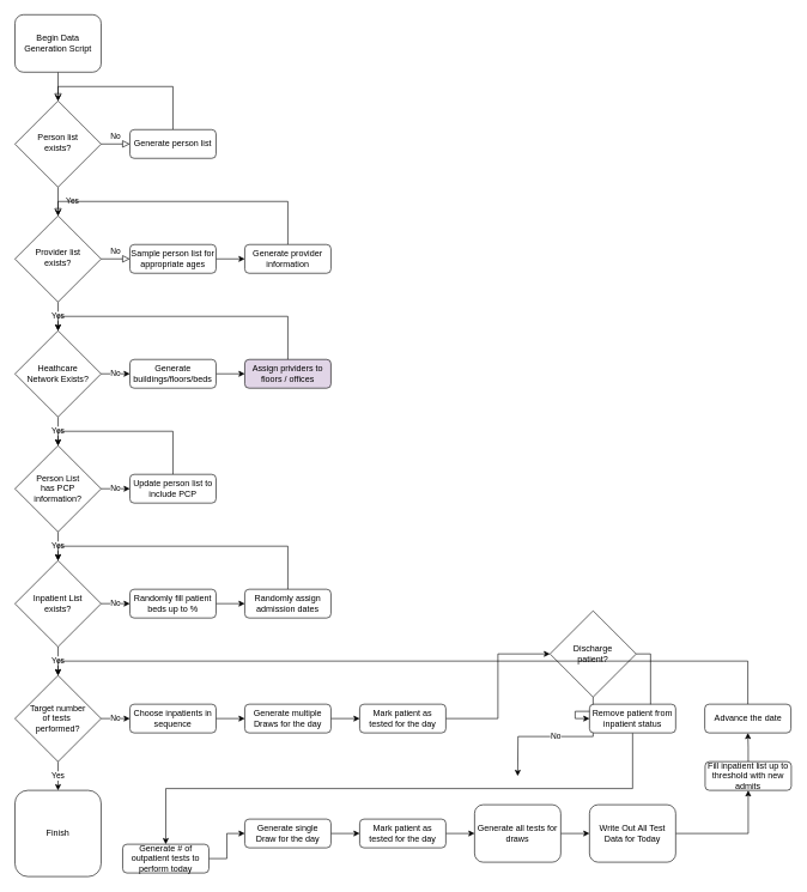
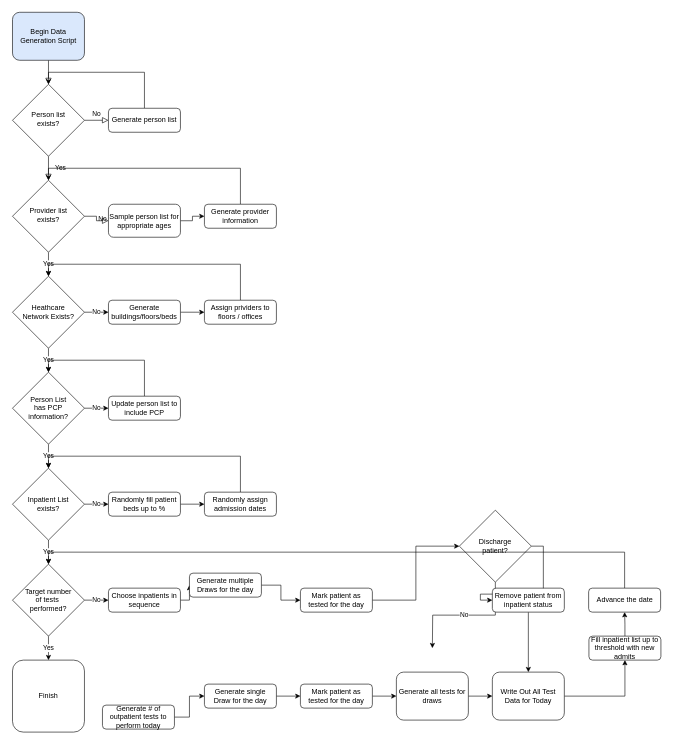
  <mxCell id="0" />
  <mxCell id="1" parent="0" />
  <mxCell id="2" value="" style="rounded=0;html=1;jettySize=auto;orthogonalLoop=1;fontSize=11;endArrow=block;endFill=0;endSize=8;strokeWidth=1;shadow=0;labelBackgroundColor=none;edgeStyle=orthogonalEdgeStyle;" parent="1" source="3" target="6" edge="1"><mxGeometry relative="1" as="geometry" /></mxCell>
- <mxCell id="3" value="Begin Data Generation Script" style="rounded=1;whiteSpace=wrap;html=1;fontSize=12;glass=0;strokeWidth=1;shadow=0;" parent="1" vertex="1"><mxGeometry x="20" y="20" width="120" height="80" as="geometry" /></mxCell>
+ <mxCell id="3" value="Begin Data Generation Script" style="rounded=1;whiteSpace=wrap;html=1;fontSize=12;glass=0;strokeWidth=1;shadow=0;fillColor=#dae8fc;" parent="1" vertex="1"><mxGeometry x="20" y="20" width="120" height="80" as="geometry" /></mxCell>
  <mxCell id="4" value="Yes" style="rounded=0;html=1;jettySize=auto;orthogonalLoop=1;fontSize=11;endArrow=block;endFill=0;endSize=8;strokeWidth=1;shadow=0;labelBackgroundColor=none;edgeStyle=orthogonalEdgeStyle;" parent="1" source="6" target="11" edge="1"><mxGeometry y="20" relative="1" as="geometry"><mxPoint as="offset" /></mxGeometry></mxCell>
  <mxCell id="5" value="No" style="edgeStyle=orthogonalEdgeStyle;rounded=0;html=1;jettySize=auto;orthogonalLoop=1;fontSize=11;endArrow=block;endFill=0;endSize=8;strokeWidth=1;shadow=0;labelBackgroundColor=none;" parent="1" source="6" target="8" edge="1"><mxGeometry y="10" relative="1" as="geometry"><mxPoint as="offset" /></mxGeometry></mxCell>
  <mxCell id="6" value="Person list &lt;br&gt;exists?" style="rhombus;whiteSpace=wrap;html=1;shadow=0;fontFamily=Helvetica;fontSize=12;align=center;strokeWidth=1;spacing=6;spacingTop=-4;" parent="1" vertex="1"><mxGeometry x="20" y="140" width="120" height="120" as="geometry" /></mxCell>
  <mxCell id="7" style="edgeStyle=orthogonalEdgeStyle;rounded=0;orthogonalLoop=1;jettySize=auto;html=1;exitX=0.5;exitY=0;exitDx=0;exitDy=0;entryX=0.5;entryY=0;entryDx=0;entryDy=0;" edge="1" parent="1" source="8" target="6"><mxGeometry relative="1" as="geometry"><Array as="points"><mxPoint x="240" y="120" /><mxPoint x="80" y="120" /></Array></mxGeometry></mxCell>
  <mxCell id="8" value="Generate person list" style="rounded=1;whiteSpace=wrap;html=1;fontSize=12;glass=0;strokeWidth=1;shadow=0;" parent="1" vertex="1"><mxGeometry x="180" y="180" width="120" height="40" as="geometry" /></mxCell>
  <mxCell id="9" value="No" style="edgeStyle=orthogonalEdgeStyle;rounded=0;html=1;jettySize=auto;orthogonalLoop=1;fontSize=11;endArrow=block;endFill=0;endSize=8;strokeWidth=1;shadow=0;labelBackgroundColor=none;" parent="1" source="11" target="13" edge="1"><mxGeometry y="10" relative="1" as="geometry"><mxPoint as="offset" /></mxGeometry></mxCell>
  <mxCell id="10" value="Yes" style="edgeStyle=orthogonalEdgeStyle;rounded=0;orthogonalLoop=1;jettySize=auto;html=1;exitX=0.5;exitY=1;exitDx=0;exitDy=0;entryX=0.5;entryY=0;entryDx=0;entryDy=0;" edge="1" parent="1" source="11" target="18"><mxGeometry relative="1" as="geometry" /></mxCell>
  <mxCell id="11" value="Provider list &lt;br&gt;exists?" style="rhombus;whiteSpace=wrap;html=1;shadow=0;fontFamily=Helvetica;fontSize=12;align=center;strokeWidth=1;spacing=6;spacingTop=-4;" parent="1" vertex="1"><mxGeometry x="20" y="300" width="120" height="120" as="geometry" /></mxCell>
  <mxCell id="12" value="" style="edgeStyle=orthogonalEdgeStyle;rounded=0;orthogonalLoop=1;jettySize=auto;html=1;" edge="1" parent="1" source="13" target="15"><mxGeometry relative="1" as="geometry" /></mxCell>
- <mxCell id="13" value="Sample person list for appropriate ages" style="rounded=1;whiteSpace=wrap;html=1;fontSize=12;glass=0;strokeWidth=1;shadow=0;" parent="1" vertex="1"><mxGeometry x="180" y="340" width="120" height="40" as="geometry" /></mxCell>
+ <mxCell id="13" value="Sample person list for appropriate ages" style="rounded=1;whiteSpace=wrap;html=1;fontSize=12;glass=0;strokeWidth=1;shadow=0;" parent="1" vertex="1"><mxGeometry x="180" y="340" width="120" height="55" as="geometry" /></mxCell>
  <mxCell id="14" style="edgeStyle=orthogonalEdgeStyle;rounded=0;orthogonalLoop=1;jettySize=auto;html=1;exitX=0.5;exitY=0;exitDx=0;exitDy=0;entryX=0.5;entryY=0;entryDx=0;entryDy=0;" edge="1" parent="1" source="15" target="11"><mxGeometry relative="1" as="geometry"><Array as="points"><mxPoint x="400" y="280" /><mxPoint x="80" y="280" /></Array></mxGeometry></mxCell>
  <mxCell id="15" value="Generate provider information" style="rounded=1;whiteSpace=wrap;html=1;fontSize=12;glass=0;strokeWidth=1;shadow=0;" vertex="1" parent="1"><mxGeometry x="340" y="340" width="120" height="40" as="geometry" /></mxCell>
  <mxCell id="16" value="No" style="edgeStyle=orthogonalEdgeStyle;rounded=0;orthogonalLoop=1;jettySize=auto;html=1;exitX=1;exitY=0.5;exitDx=0;exitDy=0;entryX=0;entryY=0.5;entryDx=0;entryDy=0;" edge="1" parent="1" source="18" target="20"><mxGeometry relative="1" as="geometry" /></mxCell>
  <mxCell id="17" value="Yes" style="edgeStyle=orthogonalEdgeStyle;rounded=0;orthogonalLoop=1;jettySize=auto;html=1;exitX=0.5;exitY=1;exitDx=0;exitDy=0;entryX=0.5;entryY=0;entryDx=0;entryDy=0;" edge="1" parent="1" source="18" target="25"><mxGeometry relative="1" as="geometry" /></mxCell>
  <mxCell id="18" value="Heathcare &lt;br&gt;Network Exists?" style="rhombus;whiteSpace=wrap;html=1;" vertex="1" parent="1"><mxGeometry x="20" y="460" width="120" height="120" as="geometry" /></mxCell>
  <mxCell id="19" style="edgeStyle=orthogonalEdgeStyle;rounded=0;orthogonalLoop=1;jettySize=auto;html=1;exitX=1;exitY=0.5;exitDx=0;exitDy=0;entryX=0;entryY=0.5;entryDx=0;entryDy=0;" edge="1" parent="1" source="20" target="22"><mxGeometry relative="1" as="geometry" /></mxCell>
  <mxCell id="20" value="Generate buildings/floors/beds" style="rounded=1;whiteSpace=wrap;html=1;fontSize=12;glass=0;strokeWidth=1;shadow=0;" vertex="1" parent="1"><mxGeometry x="180" y="500" width="120" height="40" as="geometry" /></mxCell>
  <mxCell id="21" style="edgeStyle=orthogonalEdgeStyle;rounded=0;orthogonalLoop=1;jettySize=auto;html=1;exitX=0.5;exitY=0;exitDx=0;exitDy=0;entryX=0.5;entryY=0;entryDx=0;entryDy=0;" edge="1" parent="1" source="22" target="18"><mxGeometry relative="1" as="geometry"><Array as="points"><mxPoint x="400" y="440" /><mxPoint x="80" y="440" /></Array></mxGeometry></mxCell>
- <mxCell id="22" value="Assign prividers to floors / offices" style="rounded=1;whiteSpace=wrap;html=1;fontSize=12;glass=0;strokeWidth=1;shadow=0;fillColor=#e1d5e7;" vertex="1" parent="1"><mxGeometry x="340" y="500" width="120" height="40" as="geometry" /></mxCell>
+ <mxCell id="22" value="Assign prividers to floors / offices" style="rounded=1;whiteSpace=wrap;html=1;fontSize=12;glass=0;strokeWidth=1;shadow=0;" vertex="1" parent="1"><mxGeometry x="340" y="500" width="120" height="40" as="geometry" /></mxCell>
  <mxCell id="23" value="No" style="edgeStyle=orthogonalEdgeStyle;rounded=0;orthogonalLoop=1;jettySize=auto;html=1;exitX=1;exitY=0.5;exitDx=0;exitDy=0;entryX=0;entryY=0.5;entryDx=0;entryDy=0;" edge="1" parent="1" source="25" target="27"><mxGeometry relative="1" as="geometry" /></mxCell>
  <mxCell id="24" value="Yes" style="edgeStyle=orthogonalEdgeStyle;rounded=0;orthogonalLoop=1;jettySize=auto;html=1;exitX=0.5;exitY=1;exitDx=0;exitDy=0;exitPerimeter=0;" edge="1" parent="1" source="25" target="30"><mxGeometry relative="1" as="geometry" /></mxCell>
  <mxCell id="25" value="Person List &lt;br&gt;has PCP &lt;br&gt;information?" style="rhombus;whiteSpace=wrap;html=1;" vertex="1" parent="1"><mxGeometry x="20" y="620" width="120" height="120" as="geometry" /></mxCell>
  <mxCell id="26" style="edgeStyle=orthogonalEdgeStyle;rounded=0;orthogonalLoop=1;jettySize=auto;html=1;exitX=0.5;exitY=0;exitDx=0;exitDy=0;entryX=0.5;entryY=0;entryDx=0;entryDy=0;" edge="1" parent="1" source="27" target="25"><mxGeometry relative="1" as="geometry"><Array as="points"><mxPoint x="240" y="600" /><mxPoint x="80" y="600" /></Array></mxGeometry></mxCell>
  <mxCell id="27" value="Update person list to include PCP" style="rounded=1;whiteSpace=wrap;html=1;fontSize=12;glass=0;strokeWidth=1;shadow=0;" vertex="1" parent="1"><mxGeometry x="180" y="660" width="120" height="40" as="geometry" /></mxCell>
  <mxCell id="28" value="No" style="edgeStyle=orthogonalEdgeStyle;rounded=0;orthogonalLoop=1;jettySize=auto;html=1;exitX=1;exitY=0.5;exitDx=0;exitDy=0;entryX=0;entryY=0.5;entryDx=0;entryDy=0;" edge="1" parent="1" source="30" target="32"><mxGeometry relative="1" as="geometry" /></mxCell>
  <mxCell id="29" value="Yes" style="edgeStyle=orthogonalEdgeStyle;rounded=0;orthogonalLoop=1;jettySize=auto;html=1;exitX=0.5;exitY=1;exitDx=0;exitDy=0;entryX=0.5;entryY=0;entryDx=0;entryDy=0;" edge="1" parent="1" source="30" target="35"><mxGeometry relative="1" as="geometry" /></mxCell>
  <mxCell id="30" value="Inpatient List&lt;br&gt;exists?" style="rhombus;whiteSpace=wrap;html=1;" vertex="1" parent="1"><mxGeometry x="20" y="780" width="120" height="120" as="geometry" /></mxCell>
  <mxCell id="31" style="edgeStyle=orthogonalEdgeStyle;rounded=0;orthogonalLoop=1;jettySize=auto;html=1;exitX=1;exitY=0.5;exitDx=0;exitDy=0;entryX=0;entryY=0.5;entryDx=0;entryDy=0;" edge="1" parent="1" source="32" target="46"><mxGeometry relative="1" as="geometry" /></mxCell>
  <mxCell id="32" value="Randomly fill patient beds up to %" style="rounded=1;whiteSpace=wrap;html=1;fontSize=12;glass=0;strokeWidth=1;shadow=0;" vertex="1" parent="1"><mxGeometry x="180" y="820" width="120" height="40" as="geometry" /></mxCell>
  <mxCell id="33" value="Yes" style="edgeStyle=orthogonalEdgeStyle;rounded=0;orthogonalLoop=1;jettySize=auto;html=1;exitX=0.5;exitY=1;exitDx=0;exitDy=0;" edge="1" parent="1" source="35" target="36"><mxGeometry relative="1" as="geometry" /></mxCell>
  <mxCell id="34" value="No" style="edgeStyle=orthogonalEdgeStyle;rounded=0;orthogonalLoop=1;jettySize=auto;html=1;exitX=1;exitY=0.5;exitDx=0;exitDy=0;entryX=0;entryY=0.5;entryDx=0;entryDy=0;" edge="1" parent="1" source="35" target="38"><mxGeometry relative="1" as="geometry" /></mxCell>
  <mxCell id="35" value="Target number&lt;br&gt;of tests&amp;nbsp;&lt;br&gt;performed?" style="rhombus;whiteSpace=wrap;html=1;" vertex="1" parent="1"><mxGeometry x="20" y="940" width="120" height="120" as="geometry" /></mxCell>
  <mxCell id="36" value="Finish" style="rounded=1;whiteSpace=wrap;html=1;fontSize=12;glass=0;strokeWidth=1;shadow=0;" vertex="1" parent="1"><mxGeometry x="20" y="1100" width="120" height="120" as="geometry" /></mxCell>
  <mxCell id="37" style="edgeStyle=orthogonalEdgeStyle;rounded=0;orthogonalLoop=1;jettySize=auto;html=1;exitX=1;exitY=0.5;exitDx=0;exitDy=0;entryX=0;entryY=0.5;entryDx=0;entryDy=0;" edge="1" parent="1" source="38" target="40"><mxGeometry relative="1" as="geometry" /></mxCell>
  <mxCell id="38" value="Choose inpatients in sequence" style="rounded=1;whiteSpace=wrap;html=1;fontSize=12;glass=0;strokeWidth=1;shadow=0;" vertex="1" parent="1"><mxGeometry x="180" y="980" width="120" height="40" as="geometry" /></mxCell>
  <mxCell id="39" style="edgeStyle=orthogonalEdgeStyle;rounded=0;orthogonalLoop=1;jettySize=auto;html=1;exitX=1;exitY=0.5;exitDx=0;exitDy=0;entryX=0;entryY=0.5;entryDx=0;entryDy=0;" edge="1" parent="1" source="40" target="42"><mxGeometry relative="1" as="geometry" /></mxCell>
- <mxCell id="40" value="Generate multiple Draws for the day" style="rounded=1;whiteSpace=wrap;html=1;fontSize=12;glass=0;strokeWidth=1;shadow=0;" vertex="1" parent="1"><mxGeometry x="340" y="980" width="120" height="40" as="geometry" /></mxCell>
+ <mxCell id="40" value="Generate multiple Draws for the day" style="rounded=1;whiteSpace=wrap;html=1;fontSize=12;glass=0;strokeWidth=1;shadow=0;" vertex="1" parent="1"><mxGeometry x="315" y="955" width="120" height="40" as="geometry" /></mxCell>
  <mxCell id="41" style="edgeStyle=orthogonalEdgeStyle;rounded=0;orthogonalLoop=1;jettySize=auto;html=1;exitX=1;exitY=0.5;exitDx=0;exitDy=0;entryX=0;entryY=0.5;entryDx=0;entryDy=0;" edge="1" parent="1" source="42" target="49"><mxGeometry relative="1" as="geometry" /></mxCell>
  <mxCell id="42" value="Mark patient as tested for the day" style="rounded=1;whiteSpace=wrap;html=1;fontSize=12;glass=0;strokeWidth=1;shadow=0;" vertex="1" parent="1"><mxGeometry x="500" y="980" width="120" height="40" as="geometry" /></mxCell>
  <mxCell id="43" style="edgeStyle=orthogonalEdgeStyle;rounded=0;orthogonalLoop=1;jettySize=auto;html=1;exitX=1;exitY=0.5;exitDx=0;exitDy=0;entryX=0;entryY=0.5;entryDx=0;entryDy=0;" edge="1" parent="1" source="44" target="53"><mxGeometry relative="1" as="geometry" /></mxCell>
  <mxCell id="44" value="Generate # of outpatient tests to perform today" style="rounded=1;whiteSpace=wrap;html=1;fontSize=12;glass=0;strokeWidth=1;shadow=0;" vertex="1" parent="1"><mxGeometry x="170" y="1175" width="120" height="40" as="geometry" /></mxCell>
  <mxCell id="45" style="edgeStyle=orthogonalEdgeStyle;rounded=0;orthogonalLoop=1;jettySize=auto;html=1;exitX=0.5;exitY=0;exitDx=0;exitDy=0;entryX=0.5;entryY=0;entryDx=0;entryDy=0;" edge="1" parent="1" source="46" target="30"><mxGeometry relative="1" as="geometry"><Array as="points"><mxPoint x="400" y="760" /><mxPoint x="80" y="760" /></Array></mxGeometry></mxCell>
  <mxCell id="46" value="Randomly assign admission dates" style="rounded=1;whiteSpace=wrap;html=1;fontSize=12;glass=0;strokeWidth=1;shadow=0;" vertex="1" parent="1"><mxGeometry x="340" y="820" width="120" height="40" as="geometry" /></mxCell>
  <mxCell id="47" value="Yes" style="edgeStyle=orthogonalEdgeStyle;rounded=0;orthogonalLoop=1;jettySize=auto;html=1;exitX=1;exitY=0.5;exitDx=0;exitDy=0;entryX=0;entryY=0.5;entryDx=0;entryDy=0;" edge="1" parent="1" source="49" target="51"><mxGeometry relative="1" as="geometry" /></mxCell>
  <mxCell id="48" value="No" style="edgeStyle=orthogonalEdgeStyle;rounded=0;orthogonalLoop=1;jettySize=auto;html=1;exitX=0.5;exitY=1;exitDx=0;exitDy=0;" edge="1" parent="1" source="49"><mxGeometry relative="1" as="geometry"><mxPoint x="720" y="1080" as="targetPoint" /></mxGeometry></mxCell>
  <mxCell id="49" value="Discharge&lt;br&gt;patient?" style="rhombus;whiteSpace=wrap;html=1;" vertex="1" parent="1"><mxGeometry x="765" y="850" width="120" height="120" as="geometry" /></mxCell>
- <mxCell id="50" style="edgeStyle=orthogonalEdgeStyle;rounded=0;orthogonalLoop=1;jettySize=auto;html=1;exitX=0.5;exitY=1;exitDx=0;exitDy=0;entryX=0.5;entryY=0;entryDx=0;entryDy=0;" edge="1" parent="1" source="51" target="44"><mxGeometry relative="1" as="geometry" /></mxCell>
+ <mxCell id="50" style="edgeStyle=orthogonalEdgeStyle;rounded=0;orthogonalLoop=1;jettySize=auto;html=1;exitX=0.5;exitY=1;exitDx=0;exitDy=0;" edge="1" parent="1" source="51" target="57"><mxGeometry relative="1" as="geometry" /></mxCell>
  <mxCell id="51" value="Remove patient from inpatient status" style="rounded=1;whiteSpace=wrap;html=1;fontSize=12;glass=0;strokeWidth=1;shadow=0;" vertex="1" parent="1"><mxGeometry x="820" y="980" width="120" height="40" as="geometry" /></mxCell>
  <mxCell id="52" style="edgeStyle=orthogonalEdgeStyle;rounded=0;orthogonalLoop=1;jettySize=auto;html=1;exitX=1;exitY=0.5;exitDx=0;exitDy=0;entryX=0;entryY=0.5;entryDx=0;entryDy=0;" edge="1" parent="1" source="53" target="55"><mxGeometry relative="1" as="geometry" /></mxCell>
  <mxCell id="53" value="Generate single &lt;br&gt;Draw for the day" style="rounded=1;whiteSpace=wrap;html=1;fontSize=12;glass=0;strokeWidth=1;shadow=0;" vertex="1" parent="1"><mxGeometry x="340" y="1140" width="120" height="40" as="geometry" /></mxCell>
  <mxCell id="54" style="edgeStyle=orthogonalEdgeStyle;rounded=0;orthogonalLoop=1;jettySize=auto;html=1;exitX=1;exitY=0.5;exitDx=0;exitDy=0;entryX=0;entryY=0.5;entryDx=0;entryDy=0;" edge="1" parent="1" source="55" target="61"><mxGeometry relative="1" as="geometry" /></mxCell>
  <mxCell id="55" value="Mark patient as tested for the day" style="rounded=1;whiteSpace=wrap;html=1;fontSize=12;glass=0;strokeWidth=1;shadow=0;" vertex="1" parent="1"><mxGeometry x="500" y="1140" width="120" height="40" as="geometry" /></mxCell>
  <mxCell id="56" style="edgeStyle=orthogonalEdgeStyle;rounded=0;orthogonalLoop=1;jettySize=auto;html=1;exitX=1;exitY=0.5;exitDx=0;exitDy=0;entryX=0.5;entryY=1;entryDx=0;entryDy=0;" edge="1" parent="1" source="57" target="59"><mxGeometry relative="1" as="geometry" /></mxCell>
  <mxCell id="57" value="Write Out All Test Data for Today" style="rounded=1;whiteSpace=wrap;html=1;fontSize=12;glass=0;strokeWidth=1;shadow=0;" vertex="1" parent="1"><mxGeometry x="820" y="1120" width="120" height="80" as="geometry" /></mxCell>
  <mxCell id="58" style="edgeStyle=orthogonalEdgeStyle;rounded=0;orthogonalLoop=1;jettySize=auto;html=1;exitX=0.5;exitY=0;exitDx=0;exitDy=0;entryX=0.5;entryY=1;entryDx=0;entryDy=0;" edge="1" parent="1" source="59" target="63"><mxGeometry relative="1" as="geometry" /></mxCell>
  <mxCell id="59" value="Fill inpatient list up to threshold with new admits" style="rounded=1;whiteSpace=wrap;html=1;fontSize=12;glass=0;strokeWidth=1;shadow=0;" vertex="1" parent="1"><mxGeometry x="981" y="1060" width="120" height="40" as="geometry" /></mxCell>
  <mxCell id="60" style="edgeStyle=orthogonalEdgeStyle;rounded=0;orthogonalLoop=1;jettySize=auto;html=1;exitX=1;exitY=0.5;exitDx=0;exitDy=0;entryX=0;entryY=0.5;entryDx=0;entryDy=0;" edge="1" parent="1" source="61" target="57"><mxGeometry relative="1" as="geometry" /></mxCell>
  <mxCell id="61" value="Generate all tests for draws" style="rounded=1;whiteSpace=wrap;html=1;fontSize=12;glass=0;strokeWidth=1;shadow=0;" vertex="1" parent="1"><mxGeometry x="660" y="1120" width="120" height="80" as="geometry" /></mxCell>
  <mxCell id="62" style="edgeStyle=orthogonalEdgeStyle;rounded=0;orthogonalLoop=1;jettySize=auto;html=1;exitX=0.5;exitY=0;exitDx=0;exitDy=0;entryX=0.5;entryY=0;entryDx=0;entryDy=0;" edge="1" parent="1" source="63" target="35"><mxGeometry relative="1" as="geometry"><Array as="points"><mxPoint x="1041" y="920" /><mxPoint x="80" y="920" /></Array></mxGeometry></mxCell>
  <mxCell id="63" value="Advance the date" style="rounded=1;whiteSpace=wrap;html=1;fontSize=12;glass=0;strokeWidth=1;shadow=0;" vertex="1" parent="1"><mxGeometry x="980.5" y="980" width="120" height="40" as="geometry" /></mxCell>
